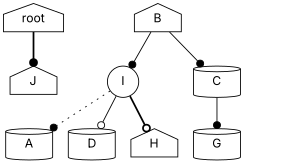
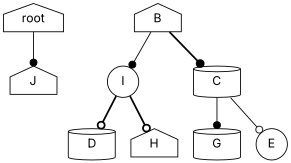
  strict digraph {
    fontname=Inter
    node [fontname=Inter shape=house]
    edge [arrowhead=dot fontname=Inter style=solid]
    n1 [label=root]
    n2 [label=J]
    n3 [label=B]
    n4 [label=I shape=circle]
    n5 [label=C shape=cylinder]
-   n6 [label=A shape=cylinder]
    n7 [label=D shape=cylinder]
    n8 [label=H]
    n9 [label=G shape=cylinder]
-   n1 -> n2 [style=bold]
+   n10 [label=E shape=circle]
+   n1 -> n2
    n3 -> n4
-   n3 -> n5
-   n4 -> n6 [style=dotted]
-   n4 -> n7 [arrowhead=odot]
+   n3 -> n5 [style=bold]
+   n4 -> n7 [arrowhead=odot style=bold]
    n4 -> n8 [arrowhead=odot style=bold]
    n5 -> n9
+   n5 -> n10 [arrowhead=odot]
  }
